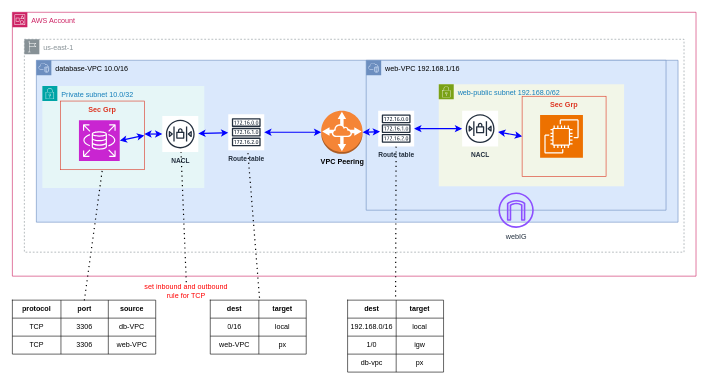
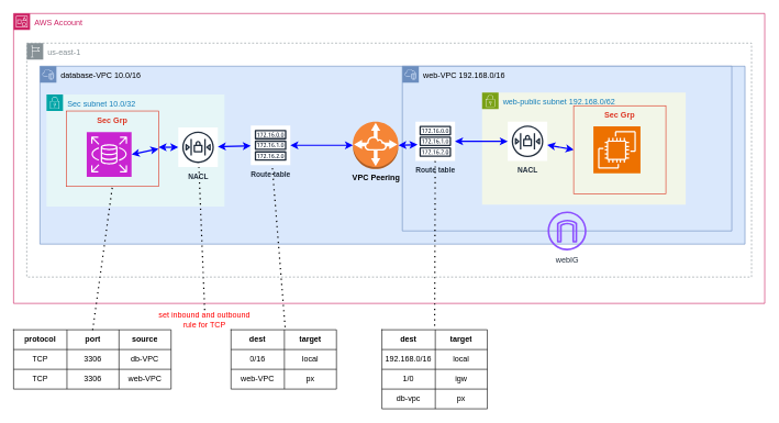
  <mxCell id="0" />
  <mxCell id="1" parent="0" />
  <mxCell id="2" value="database-VPC 10.0/16" style="points=[[0,0],[0.25,0],[0.5,0],[0.75,0],[1,0],[1,0.25],[1,0.5],[1,0.75],[1,1],[0.75,1],[0.5,1],[0.25,1],[0,1],[0,0.75],[0,0.5],[0,0.25]];outlineConnect=0;html=1;whiteSpace=wrap;fontSize=12;fontStyle=0;container=1;pointerEvents=0;collapsible=0;recursiveResize=0;shape=mxgraph.aws4.group;grIcon=mxgraph.aws4.group_vpc2;strokeColor=#6c8ebf;fillColor=#dae8fc;verticalAlign=top;align=left;spacingLeft=30;dashed=0;" vertex="1" parent="1"><mxGeometry x="60" y="100" width="1070" height="270" as="geometry" /></mxCell>
- <mxCell id="3" value="Private subnet 10.0/32" style="points=[[0,0],[0.25,0],[0.5,0],[0.75,0],[1,0],[1,0.25],[1,0.5],[1,0.75],[1,1],[0.75,1],[0.5,1],[0.25,1],[0,1],[0,0.75],[0,0.5],[0,0.25]];outlineConnect=0;gradientColor=none;html=1;whiteSpace=wrap;fontSize=12;fontStyle=0;container=1;pointerEvents=0;collapsible=0;recursiveResize=0;shape=mxgraph.aws4.group;grIcon=mxgraph.aws4.group_security_group;grStroke=0;strokeColor=#00A4A6;fillColor=#E6F6F7;verticalAlign=top;align=left;spacingLeft=30;fontColor=#147EBA;dashed=0;movable=1;resizable=1;rotatable=1;deletable=1;editable=1;locked=0;connectable=1;" vertex="1" parent="2"><mxGeometry x="10" y="43" width="270" height="170" as="geometry" /></mxCell>
+ <mxCell id="3" value="Sec subnet 10.0/32" style="points=[[0,0],[0.25,0],[0.5,0],[0.75,0],[1,0],[1,0.25],[1,0.5],[1,0.75],[1,1],[0.75,1],[0.5,1],[0.25,1],[0,1],[0,0.75],[0,0.5],[0,0.25]];outlineConnect=0;gradientColor=none;html=1;whiteSpace=wrap;fontSize=12;fontStyle=0;container=1;pointerEvents=0;collapsible=0;recursiveResize=0;shape=mxgraph.aws4.group;grIcon=mxgraph.aws4.group_security_group;grStroke=0;strokeColor=#00A4A6;fillColor=#E6F6F7;verticalAlign=top;align=left;spacingLeft=30;fontColor=#147EBA;dashed=0;movable=1;resizable=1;rotatable=1;deletable=1;editable=1;locked=0;connectable=1;" vertex="1" parent="2"><mxGeometry x="10" y="43" width="270" height="170" as="geometry" /></mxCell>
  <mxCell id="4" value="&lt;b style=&quot;font-size: 11px;&quot;&gt;NACL&lt;/b&gt;" style="sketch=0;outlineConnect=0;fontColor=#232F3E;gradientColor=none;strokeColor=#232F3E;fillColor=#ffffff;dashed=0;verticalLabelPosition=bottom;verticalAlign=top;align=center;html=1;fontSize=12;fontStyle=0;aspect=fixed;shape=mxgraph.aws4.resourceIcon;resIcon=mxgraph.aws4.network_access_control_list;" vertex="1" parent="3"><mxGeometry x="200" y="50" width="60" height="60" as="geometry" /></mxCell>
  <mxCell id="5" value="" style="group" vertex="1" connectable="0" parent="3"><mxGeometry x="30" y="25" width="140" height="114.5" as="geometry" /></mxCell>
  <mxCell id="6" value="&lt;b&gt;Sec Grp&lt;/b&gt;" style="fillColor=none;strokeColor=#DD3522;verticalAlign=top;fontStyle=0;fontColor=#DD3522;whiteSpace=wrap;html=1;" vertex="1" parent="5"><mxGeometry width="140" height="114.5" as="geometry" /></mxCell>
  <mxCell id="7" value="" style="sketch=0;points=[[0,0,0],[0.25,0,0],[0.5,0,0],[0.75,0,0],[1,0,0],[0,1,0],[0.25,1,0],[0.5,1,0],[0.75,1,0],[1,1,0],[0,0.25,0],[0,0.5,0],[0,0.75,0],[1,0.25,0],[1,0.5,0],[1,0.75,0]];outlineConnect=0;fontColor=#232F3E;fillColor=#C925D1;strokeColor=#ffffff;dashed=0;verticalLabelPosition=bottom;verticalAlign=top;align=center;html=1;fontSize=12;fontStyle=0;aspect=fixed;shape=mxgraph.aws4.resourceIcon;resIcon=mxgraph.aws4.rds;" vertex="1" parent="5"><mxGeometry x="31" y="32" width="68" height="68" as="geometry" /></mxCell>
  <mxCell id="8" value="" style="endArrow=classic;startArrow=classic;html=1;rounded=0;strokeWidth=2;strokeColor=#0000FF;endFill=1;exitX=1;exitY=0.5;exitDx=0;exitDy=0;exitPerimeter=0;entryX=1;entryY=0.5;entryDx=0;entryDy=0;" edge="1" parent="5" source="7" target="6"><mxGeometry width="50" height="50" relative="1" as="geometry"><mxPoint x="104" y="75" as="sourcePoint" /><mxPoint x="134" y="70" as="targetPoint" /></mxGeometry></mxCell>
  <mxCell id="9" value="&lt;b&gt;&lt;font style=&quot;font-size: 11px;&quot;&gt;Route table&lt;/font&gt;&lt;/b&gt;" style="sketch=0;outlineConnect=0;fontColor=#232F3E;gradientColor=none;strokeColor=#232F3E;fillColor=#ffffff;dashed=0;verticalLabelPosition=bottom;verticalAlign=top;align=center;html=1;fontSize=12;fontStyle=0;aspect=fixed;shape=mxgraph.aws4.resourceIcon;resIcon=mxgraph.aws4.route_table;" vertex="1" parent="2"><mxGeometry x="320" y="90" width="60" height="60" as="geometry" /></mxCell>
  <mxCell id="10" value="" style="endArrow=classic;startArrow=classic;html=1;rounded=0;strokeWidth=2;strokeColor=#0000FF;endFill=1;" edge="1" parent="2" source="4" target="9"><mxGeometry width="50" height="50" relative="1" as="geometry"><mxPoint x="960" y="114" as="sourcePoint" /><mxPoint x="870" y="114" as="targetPoint" /></mxGeometry></mxCell>
  <mxCell id="11" value="" style="endArrow=classic;startArrow=classic;html=1;rounded=0;strokeWidth=2;strokeColor=#0000FF;endFill=1;" edge="1" parent="2" target="4"><mxGeometry width="50" height="50" relative="1" as="geometry"><mxPoint x="180" y="123" as="sourcePoint" /><mxPoint x="240" y="133" as="targetPoint" /></mxGeometry></mxCell>
- <mxCell id="12" value="web-VPC 192.168.1/16" style="points=[[0,0],[0.25,0],[0.5,0],[0.75,0],[1,0],[1,0.25],[1,0.5],[1,0.75],[1,1],[0.75,1],[0.5,1],[0.25,1],[0,1],[0,0.75],[0,0.5],[0,0.25]];outlineConnect=0;html=1;whiteSpace=wrap;fontSize=12;fontStyle=0;container=1;pointerEvents=0;collapsible=0;recursiveResize=0;shape=mxgraph.aws4.group;grIcon=mxgraph.aws4.group_vpc2;strokeColor=#6c8ebf;fillColor=#dae8fc;verticalAlign=top;align=left;spacingLeft=30;dashed=0;" vertex="1" parent="1"><mxGeometry x="610" y="100" width="500" height="250" as="geometry" /></mxCell>
+ <mxCell id="12" value="web-VPC 192.168.0/16" style="points=[[0,0],[0.25,0],[0.5,0],[0.75,0],[1,0],[1,0.25],[1,0.5],[1,0.75],[1,1],[0.75,1],[0.5,1],[0.25,1],[0,1],[0,0.75],[0,0.5],[0,0.25]];outlineConnect=0;html=1;whiteSpace=wrap;fontSize=12;fontStyle=0;container=1;pointerEvents=0;collapsible=0;recursiveResize=0;shape=mxgraph.aws4.group;grIcon=mxgraph.aws4.group_vpc2;strokeColor=#6c8ebf;fillColor=#dae8fc;verticalAlign=top;align=left;spacingLeft=30;dashed=0;" vertex="1" parent="1"><mxGeometry x="610" y="100" width="500" height="250" as="geometry" /></mxCell>
  <mxCell id="13" value="&lt;span style=&quot;color: rgb(20, 126, 186);&quot;&gt;web-public subnet 192.168.0/62&lt;/span&gt;" style="points=[[0,0],[0.25,0],[0.5,0],[0.75,0],[1,0],[1,0.25],[1,0.5],[1,0.75],[1,1],[0.75,1],[0.5,1],[0.25,1],[0,1],[0,0.75],[0,0.5],[0,0.25]];outlineConnect=0;gradientColor=none;html=1;whiteSpace=wrap;fontSize=12;fontStyle=0;container=1;pointerEvents=0;collapsible=0;recursiveResize=0;shape=mxgraph.aws4.group;grIcon=mxgraph.aws4.group_security_group;grStroke=0;strokeColor=#7AA116;fillColor=#F2F6E8;verticalAlign=top;align=left;spacingLeft=30;fontColor=#248814;dashed=0;" vertex="1" parent="12"><mxGeometry x="121" y="40" width="309" height="170" as="geometry" /></mxCell>
  <mxCell id="14" value="&lt;b&gt;&lt;font style=&quot;font-size: 11px;&quot;&gt;Route table&lt;/font&gt;&lt;/b&gt;" style="sketch=0;outlineConnect=0;fontColor=#232F3E;gradientColor=none;strokeColor=#232F3E;fillColor=#ffffff;dashed=0;verticalLabelPosition=bottom;verticalAlign=top;align=center;html=1;fontSize=12;fontStyle=0;aspect=fixed;shape=mxgraph.aws4.resourceIcon;resIcon=mxgraph.aws4.route_table;" vertex="1" parent="12"><mxGeometry x="20" y="84" width="60" height="60" as="geometry" /></mxCell>
  <mxCell id="15" value="" style="endArrow=classic;startArrow=classic;html=1;rounded=0;strokeWidth=2;strokeColor=#0000FF;endFill=1;" edge="1" parent="12" source="16" target="14"><mxGeometry width="50" height="50" relative="1" as="geometry"><mxPoint x="53" y="164" as="sourcePoint" /><mxPoint x="-111" y="165" as="targetPoint" /></mxGeometry></mxCell>
  <mxCell id="16" value="&lt;b style=&quot;font-size: 11px;&quot;&gt;NACL&lt;/b&gt;" style="sketch=0;outlineConnect=0;fontColor=#232F3E;gradientColor=none;strokeColor=#232F3E;fillColor=#ffffff;dashed=0;verticalLabelPosition=bottom;verticalAlign=top;align=center;html=1;fontSize=12;fontStyle=0;aspect=fixed;shape=mxgraph.aws4.resourceIcon;resIcon=mxgraph.aws4.network_access_control_list;" vertex="1" parent="12"><mxGeometry x="160" y="84" width="60" height="60" as="geometry" /></mxCell>
  <mxCell id="17" value="" style="group" vertex="1" connectable="0" parent="12"><mxGeometry x="260" y="52.75" width="140" height="147.25" as="geometry" /></mxCell>
  <mxCell id="18" value="" style="sketch=0;points=[[0,0,0],[0.25,0,0],[0.5,0,0],[0.75,0,0],[1,0,0],[0,1,0],[0.25,1,0],[0.5,1,0],[0.75,1,0],[1,1,0],[0,0.25,0],[0,0.5,0],[0,0.75,0],[1,0.25,0],[1,0.5,0],[1,0.75,0]];outlineConnect=0;fontColor=#232F3E;fillColor=#ED7100;strokeColor=#ffffff;dashed=0;verticalLabelPosition=bottom;verticalAlign=top;align=center;html=1;fontSize=12;fontStyle=0;aspect=fixed;shape=mxgraph.aws4.resourceIcon;resIcon=mxgraph.aws4.ec2;" vertex="1" parent="17"><mxGeometry x="30" y="38.58" width="71.42" height="71.42" as="geometry" /></mxCell>
  <mxCell id="19" value="" style="endArrow=classic;startArrow=classic;html=1;rounded=0;strokeWidth=2;strokeColor=#0000FF;endFill=1;exitX=0;exitY=0.5;exitDx=0;exitDy=0;" edge="1" parent="12" source="20" target="16"><mxGeometry width="50" height="50" relative="1" as="geometry"><mxPoint x="171" y="180" as="sourcePoint" /><mxPoint x="101" y="180" as="targetPoint" /></mxGeometry></mxCell>
  <mxCell id="20" value="&lt;b&gt;Sec Grp&lt;/b&gt;" style="fillColor=none;strokeColor=#DD3522;verticalAlign=top;fontStyle=0;fontColor=#DD3522;whiteSpace=wrap;html=1;" vertex="1" parent="12"><mxGeometry x="260" y="60" width="140" height="133.63" as="geometry" /></mxCell>
  <mxCell id="21" value="&lt;b&gt;VPC Peering&lt;/b&gt;" style="outlineConnect=0;dashed=0;verticalLabelPosition=bottom;verticalAlign=top;align=center;html=1;shape=mxgraph.aws3.vpc_peering;fillColor=#F58536;gradientColor=none;" vertex="1" parent="1"><mxGeometry x="535" y="184" width="69" height="72" as="geometry" /></mxCell>
  <mxCell id="22" value="" style="endArrow=classic;startArrow=classic;html=1;rounded=0;strokeWidth=2;strokeColor=#0000FF;entryX=0;entryY=0.5;entryDx=0;entryDy=0;entryPerimeter=0;endFill=1;" edge="1" parent="1" source="9" target="21"><mxGeometry width="50" height="50" relative="1" as="geometry"><mxPoint x="650" y="420" as="sourcePoint" /><mxPoint x="700" y="370" as="targetPoint" /></mxGeometry></mxCell>
  <mxCell id="23" value="" style="endArrow=classic;startArrow=classic;html=1;rounded=0;strokeWidth=2;strokeColor=#0000FF;entryX=1;entryY=0.5;entryDx=0;entryDy=0;entryPerimeter=0;endFill=1;exitX=0.05;exitY=0.583;exitDx=0;exitDy=0;exitPerimeter=0;" edge="1" parent="1" source="14" target="21"><mxGeometry width="50" height="50" relative="1" as="geometry"><mxPoint x="480" y="350" as="sourcePoint" /><mxPoint x="640" y="346" as="targetPoint" /></mxGeometry></mxCell>
  <mxCell id="24" value="AWS Account" style="points=[[0,0],[0.25,0],[0.5,0],[0.75,0],[1,0],[1,0.25],[1,0.5],[1,0.75],[1,1],[0.75,1],[0.5,1],[0.25,1],[0,1],[0,0.75],[0,0.5],[0,0.25]];outlineConnect=0;gradientColor=none;html=1;whiteSpace=wrap;fontSize=12;fontStyle=0;container=1;pointerEvents=0;collapsible=0;recursiveResize=0;shape=mxgraph.aws4.group;grIcon=mxgraph.aws4.group_account;strokeColor=#CD2264;fillColor=none;verticalAlign=top;align=left;spacingLeft=30;fontColor=#CD2264;dashed=0;" vertex="1" parent="1"><mxGeometry x="20" y="20" width="1140" height="440" as="geometry" /></mxCell>
  <mxCell id="25" value="webIG" style="sketch=0;outlineConnect=0;fontColor=#232F3E;gradientColor=none;fillColor=#8C4FFF;strokeColor=none;dashed=0;verticalLabelPosition=bottom;verticalAlign=top;align=center;html=1;fontSize=12;fontStyle=0;aspect=fixed;pointerEvents=1;shape=mxgraph.aws4.internet_gateway;" vertex="1" parent="1"><mxGeometry x="830.5" y="320.5" width="59" height="59" as="geometry" /></mxCell>
  <mxCell id="26" value="" style="shape=table;startSize=0;container=1;collapsible=0;childLayout=tableLayout;" vertex="1" parent="1"><mxGeometry x="579" y="500" width="160" height="120" as="geometry" /></mxCell>
  <mxCell id="27" value="" style="shape=tableRow;horizontal=0;startSize=0;swimlaneHead=0;swimlaneBody=0;strokeColor=inherit;top=0;left=0;bottom=0;right=0;collapsible=0;dropTarget=0;fillColor=none;points=[[0,0.5],[1,0.5]];portConstraint=eastwest;" vertex="1" parent="26"><mxGeometry width="160" height="30" as="geometry" /></mxCell>
  <mxCell id="28" value="&lt;b&gt;dest&lt;/b&gt;" style="shape=partialRectangle;html=1;whiteSpace=wrap;connectable=0;strokeColor=inherit;overflow=hidden;fillColor=none;top=0;left=0;bottom=0;right=0;pointerEvents=1;" vertex="1" parent="27"><mxGeometry width="81" height="30" as="geometry"><mxRectangle width="81" height="30" as="alternateBounds" /></mxGeometry></mxCell>
  <mxCell id="29" value="&lt;b&gt;target&lt;/b&gt;" style="shape=partialRectangle;html=1;whiteSpace=wrap;connectable=0;strokeColor=inherit;overflow=hidden;fillColor=none;top=0;left=0;bottom=0;right=0;pointerEvents=1;" vertex="1" parent="27"><mxGeometry x="81" width="79" height="30" as="geometry"><mxRectangle width="79" height="30" as="alternateBounds" /></mxGeometry></mxCell>
  <mxCell id="30" value="" style="shape=tableRow;horizontal=0;startSize=0;swimlaneHead=0;swimlaneBody=0;strokeColor=inherit;top=0;left=0;bottom=0;right=0;collapsible=0;dropTarget=0;fillColor=none;points=[[0,0.5],[1,0.5]];portConstraint=eastwest;" vertex="1" parent="26"><mxGeometry y="30" width="160" height="30" as="geometry" /></mxCell>
  <mxCell id="31" value="192.168.0/16" style="shape=partialRectangle;html=1;whiteSpace=wrap;connectable=0;strokeColor=inherit;overflow=hidden;fillColor=none;top=0;left=0;bottom=0;right=0;pointerEvents=1;" vertex="1" parent="30"><mxGeometry width="81" height="30" as="geometry"><mxRectangle width="81" height="30" as="alternateBounds" /></mxGeometry></mxCell>
  <mxCell id="32" value="local" style="shape=partialRectangle;html=1;whiteSpace=wrap;connectable=0;strokeColor=inherit;overflow=hidden;fillColor=none;top=0;left=0;bottom=0;right=0;pointerEvents=1;" vertex="1" parent="30"><mxGeometry x="81" width="79" height="30" as="geometry"><mxRectangle width="79" height="30" as="alternateBounds" /></mxGeometry></mxCell>
  <mxCell id="33" value="" style="shape=tableRow;horizontal=0;startSize=0;swimlaneHead=0;swimlaneBody=0;strokeColor=inherit;top=0;left=0;bottom=0;right=0;collapsible=0;dropTarget=0;fillColor=none;points=[[0,0.5],[1,0.5]];portConstraint=eastwest;" vertex="1" parent="26"><mxGeometry y="60" width="160" height="30" as="geometry" /></mxCell>
  <mxCell id="34" value="1/0" style="shape=partialRectangle;html=1;whiteSpace=wrap;connectable=0;strokeColor=inherit;overflow=hidden;fillColor=none;top=0;left=0;bottom=0;right=0;pointerEvents=1;" vertex="1" parent="33"><mxGeometry width="81" height="30" as="geometry"><mxRectangle width="81" height="30" as="alternateBounds" /></mxGeometry></mxCell>
  <mxCell id="35" value="igw" style="shape=partialRectangle;html=1;whiteSpace=wrap;connectable=0;strokeColor=inherit;overflow=hidden;fillColor=none;top=0;left=0;bottom=0;right=0;pointerEvents=1;" vertex="1" parent="33"><mxGeometry x="81" width="79" height="30" as="geometry"><mxRectangle width="79" height="30" as="alternateBounds" /></mxGeometry></mxCell>
  <mxCell id="36" value="" style="shape=tableRow;horizontal=0;startSize=0;swimlaneHead=0;swimlaneBody=0;strokeColor=inherit;top=0;left=0;bottom=0;right=0;collapsible=0;dropTarget=0;fillColor=none;points=[[0,0.5],[1,0.5]];portConstraint=eastwest;" vertex="1" parent="26"><mxGeometry y="90" width="160" height="30" as="geometry" /></mxCell>
  <mxCell id="37" value="db-vpc" style="shape=partialRectangle;html=1;whiteSpace=wrap;connectable=0;strokeColor=inherit;overflow=hidden;fillColor=none;top=0;left=0;bottom=0;right=0;pointerEvents=1;" vertex="1" parent="36"><mxGeometry width="81" height="30" as="geometry"><mxRectangle width="81" height="30" as="alternateBounds" /></mxGeometry></mxCell>
  <mxCell id="38" value="px" style="shape=partialRectangle;html=1;whiteSpace=wrap;connectable=0;strokeColor=inherit;overflow=hidden;fillColor=none;top=0;left=0;bottom=0;right=0;pointerEvents=1;" vertex="1" parent="36"><mxGeometry x="81" width="79" height="30" as="geometry"><mxRectangle width="79" height="30" as="alternateBounds" /></mxGeometry></mxCell>
  <mxCell id="39" value="" style="endArrow=none;dashed=1;html=1;dashPattern=1 3;strokeWidth=2;rounded=0;entryX=0.5;entryY=-0.033;entryDx=0;entryDy=0;entryPerimeter=0;" edge="1" parent="1" source="14" target="27"><mxGeometry width="50" height="50" relative="1" as="geometry"><mxPoint x="630" y="470" as="sourcePoint" /><mxPoint x="680" y="420" as="targetPoint" /></mxGeometry></mxCell>
  <mxCell id="40" value="" style="shape=table;startSize=0;container=1;collapsible=0;childLayout=tableLayout;" vertex="1" parent="1"><mxGeometry x="350" y="500" width="160" height="90" as="geometry" /></mxCell>
  <mxCell id="41" value="" style="shape=tableRow;horizontal=0;startSize=0;swimlaneHead=0;swimlaneBody=0;strokeColor=inherit;top=0;left=0;bottom=0;right=0;collapsible=0;dropTarget=0;fillColor=none;points=[[0,0.5],[1,0.5]];portConstraint=eastwest;" vertex="1" parent="40"><mxGeometry width="160" height="30" as="geometry" /></mxCell>
  <mxCell id="42" value="&lt;b&gt;dest&lt;/b&gt;" style="shape=partialRectangle;html=1;whiteSpace=wrap;connectable=0;strokeColor=inherit;overflow=hidden;fillColor=none;top=0;left=0;bottom=0;right=0;pointerEvents=1;" vertex="1" parent="41"><mxGeometry width="81" height="30" as="geometry"><mxRectangle width="81" height="30" as="alternateBounds" /></mxGeometry></mxCell>
  <mxCell id="43" value="&lt;b&gt;target&lt;/b&gt;" style="shape=partialRectangle;html=1;whiteSpace=wrap;connectable=0;strokeColor=inherit;overflow=hidden;fillColor=none;top=0;left=0;bottom=0;right=0;pointerEvents=1;" vertex="1" parent="41"><mxGeometry x="81" width="79" height="30" as="geometry"><mxRectangle width="79" height="30" as="alternateBounds" /></mxGeometry></mxCell>
  <mxCell id="44" value="" style="shape=tableRow;horizontal=0;startSize=0;swimlaneHead=0;swimlaneBody=0;strokeColor=inherit;top=0;left=0;bottom=0;right=0;collapsible=0;dropTarget=0;fillColor=none;points=[[0,0.5],[1,0.5]];portConstraint=eastwest;" vertex="1" parent="40"><mxGeometry y="30" width="160" height="30" as="geometry" /></mxCell>
  <mxCell id="45" value="0/16" style="shape=partialRectangle;html=1;whiteSpace=wrap;connectable=0;strokeColor=inherit;overflow=hidden;fillColor=none;top=0;left=0;bottom=0;right=0;pointerEvents=1;" vertex="1" parent="44"><mxGeometry width="81" height="30" as="geometry"><mxRectangle width="81" height="30" as="alternateBounds" /></mxGeometry></mxCell>
  <mxCell id="46" value="local" style="shape=partialRectangle;html=1;whiteSpace=wrap;connectable=0;strokeColor=inherit;overflow=hidden;fillColor=none;top=0;left=0;bottom=0;right=0;pointerEvents=1;" vertex="1" parent="44"><mxGeometry x="81" width="79" height="30" as="geometry"><mxRectangle width="79" height="30" as="alternateBounds" /></mxGeometry></mxCell>
  <mxCell id="47" value="" style="shape=tableRow;horizontal=0;startSize=0;swimlaneHead=0;swimlaneBody=0;strokeColor=inherit;top=0;left=0;bottom=0;right=0;collapsible=0;dropTarget=0;fillColor=none;points=[[0,0.5],[1,0.5]];portConstraint=eastwest;" vertex="1" parent="40"><mxGeometry y="60" width="160" height="30" as="geometry" /></mxCell>
  <mxCell id="48" value="web-VPC" style="shape=partialRectangle;html=1;whiteSpace=wrap;connectable=0;strokeColor=inherit;overflow=hidden;fillColor=none;top=0;left=0;bottom=0;right=0;pointerEvents=1;" vertex="1" parent="47"><mxGeometry width="81" height="30" as="geometry"><mxRectangle width="81" height="30" as="alternateBounds" /></mxGeometry></mxCell>
  <mxCell id="49" value="px" style="shape=partialRectangle;html=1;whiteSpace=wrap;connectable=0;strokeColor=inherit;overflow=hidden;fillColor=none;top=0;left=0;bottom=0;right=0;pointerEvents=1;" vertex="1" parent="47"><mxGeometry x="81" width="79" height="30" as="geometry"><mxRectangle width="79" height="30" as="alternateBounds" /></mxGeometry></mxCell>
  <mxCell id="50" value="" style="endArrow=none;dashed=1;html=1;dashPattern=1 3;strokeWidth=2;rounded=0;exitX=0.513;exitY=-0.133;exitDx=0;exitDy=0;exitPerimeter=0;" edge="1" parent="1" source="41" target="9"><mxGeometry width="50" height="50" relative="1" as="geometry"><mxPoint x="450" y="410" as="sourcePoint" /><mxPoint x="680" y="420" as="targetPoint" /></mxGeometry></mxCell>
  <mxCell id="51" value="" style="shape=table;startSize=0;container=1;collapsible=0;childLayout=tableLayout;" vertex="1" parent="1"><mxGeometry x="20" y="500" width="239" height="90" as="geometry" /></mxCell>
  <mxCell id="52" value="" style="shape=tableRow;horizontal=0;startSize=0;swimlaneHead=0;swimlaneBody=0;strokeColor=inherit;top=0;left=0;bottom=0;right=0;collapsible=0;dropTarget=0;fillColor=none;points=[[0,0.5],[1,0.5]];portConstraint=eastwest;" vertex="1" parent="51"><mxGeometry width="239" height="30" as="geometry" /></mxCell>
  <mxCell id="53" value="&lt;b&gt;protocol&lt;/b&gt;" style="shape=partialRectangle;html=1;whiteSpace=wrap;connectable=0;strokeColor=inherit;overflow=hidden;fillColor=none;top=0;left=0;bottom=0;right=0;pointerEvents=1;" vertex="1" parent="52"><mxGeometry width="81" height="30" as="geometry"><mxRectangle width="81" height="30" as="alternateBounds" /></mxGeometry></mxCell>
  <mxCell id="54" value="&lt;b&gt;port&lt;/b&gt;" style="shape=partialRectangle;html=1;whiteSpace=wrap;connectable=0;strokeColor=inherit;overflow=hidden;fillColor=none;top=0;left=0;bottom=0;right=0;pointerEvents=1;" vertex="1" parent="52"><mxGeometry x="81" width="79" height="30" as="geometry"><mxRectangle width="79" height="30" as="alternateBounds" /></mxGeometry></mxCell>
  <mxCell id="55" value="&lt;b&gt;source&lt;/b&gt;" style="shape=partialRectangle;html=1;whiteSpace=wrap;connectable=0;strokeColor=inherit;overflow=hidden;fillColor=none;top=0;left=0;bottom=0;right=0;pointerEvents=1;" vertex="1" parent="52"><mxGeometry x="160" width="79" height="30" as="geometry"><mxRectangle width="79" height="30" as="alternateBounds" /></mxGeometry></mxCell>
  <mxCell id="56" value="" style="shape=tableRow;horizontal=0;startSize=0;swimlaneHead=0;swimlaneBody=0;strokeColor=inherit;top=0;left=0;bottom=0;right=0;collapsible=0;dropTarget=0;fillColor=none;points=[[0,0.5],[1,0.5]];portConstraint=eastwest;" vertex="1" parent="51"><mxGeometry y="30" width="239" height="30" as="geometry" /></mxCell>
  <mxCell id="57" value="TCP" style="shape=partialRectangle;html=1;whiteSpace=wrap;connectable=0;strokeColor=inherit;overflow=hidden;fillColor=none;top=0;left=0;bottom=0;right=0;pointerEvents=1;" vertex="1" parent="56"><mxGeometry width="81" height="30" as="geometry"><mxRectangle width="81" height="30" as="alternateBounds" /></mxGeometry></mxCell>
  <mxCell id="58" value="3306" style="shape=partialRectangle;html=1;whiteSpace=wrap;connectable=0;strokeColor=inherit;overflow=hidden;fillColor=none;top=0;left=0;bottom=0;right=0;pointerEvents=1;" vertex="1" parent="56"><mxGeometry x="81" width="79" height="30" as="geometry"><mxRectangle width="79" height="30" as="alternateBounds" /></mxGeometry></mxCell>
  <mxCell id="59" value="db-VPC" style="shape=partialRectangle;html=1;whiteSpace=wrap;connectable=0;strokeColor=inherit;overflow=hidden;fillColor=none;top=0;left=0;bottom=0;right=0;pointerEvents=1;" vertex="1" parent="56"><mxGeometry x="160" width="79" height="30" as="geometry"><mxRectangle width="79" height="30" as="alternateBounds" /></mxGeometry></mxCell>
  <mxCell id="60" value="" style="shape=tableRow;horizontal=0;startSize=0;swimlaneHead=0;swimlaneBody=0;strokeColor=inherit;top=0;left=0;bottom=0;right=0;collapsible=0;dropTarget=0;fillColor=none;points=[[0,0.5],[1,0.5]];portConstraint=eastwest;" vertex="1" parent="51"><mxGeometry y="60" width="239" height="30" as="geometry" /></mxCell>
  <mxCell id="61" value="TCP" style="shape=partialRectangle;html=1;whiteSpace=wrap;connectable=0;strokeColor=inherit;overflow=hidden;fillColor=none;top=0;left=0;bottom=0;right=0;pointerEvents=1;" vertex="1" parent="60"><mxGeometry width="81" height="30" as="geometry"><mxRectangle width="81" height="30" as="alternateBounds" /></mxGeometry></mxCell>
  <mxCell id="62" value="3306" style="shape=partialRectangle;html=1;whiteSpace=wrap;connectable=0;strokeColor=inherit;overflow=hidden;fillColor=none;top=0;left=0;bottom=0;right=0;pointerEvents=1;" vertex="1" parent="60"><mxGeometry x="81" width="79" height="30" as="geometry"><mxRectangle width="79" height="30" as="alternateBounds" /></mxGeometry></mxCell>
  <mxCell id="63" value="web-VPC" style="shape=partialRectangle;html=1;whiteSpace=wrap;connectable=0;strokeColor=inherit;overflow=hidden;fillColor=none;top=0;left=0;bottom=0;right=0;pointerEvents=1;" vertex="1" parent="60"><mxGeometry x="160" width="79" height="30" as="geometry"><mxRectangle width="79" height="30" as="alternateBounds" /></mxGeometry></mxCell>
  <mxCell id="64" value="" style="endArrow=none;dashed=1;html=1;dashPattern=1 3;strokeWidth=2;rounded=0;exitX=0.502;exitY=0.017;exitDx=0;exitDy=0;exitPerimeter=0;entryX=0.5;entryY=1;entryDx=0;entryDy=0;" edge="1" parent="1" source="52" target="6"><mxGeometry width="50" height="50" relative="1" as="geometry"><mxPoint x="401" y="420" as="sourcePoint" /><mxPoint x="367" y="260" as="targetPoint" /></mxGeometry></mxCell>
  <mxCell id="65" value="&lt;font color=&quot;#ff0000&quot;&gt;set inbound and outbound rule for TCP&lt;/font&gt;" style="text;strokeColor=none;align=center;fillColor=none;html=1;verticalAlign=middle;whiteSpace=wrap;rounded=0;" vertex="1" parent="1"><mxGeometry x="230" y="470" width="160" height="30" as="geometry" /></mxCell>
  <mxCell id="66" value="" style="endArrow=none;dashed=1;html=1;dashPattern=1 3;strokeWidth=2;rounded=0;exitX=0.5;exitY=0;exitDx=0;exitDy=0;" edge="1" parent="1" source="65" target="4"><mxGeometry width="50" height="50" relative="1" as="geometry"><mxPoint x="190" y="390" as="sourcePoint" /><mxPoint x="180" y="293" as="targetPoint" /></mxGeometry></mxCell>
  <mxCell id="67" value="us-east-1" style="sketch=0;outlineConnect=0;gradientColor=none;html=1;whiteSpace=wrap;fontSize=12;fontStyle=0;shape=mxgraph.aws4.group;grIcon=mxgraph.aws4.group_region;strokeColor=#879196;fillColor=none;verticalAlign=top;align=left;spacingLeft=30;fontColor=#879196;dashed=1;" vertex="1" parent="1"><mxGeometry x="40" y="65" width="1100" height="355" as="geometry" /></mxCell>
